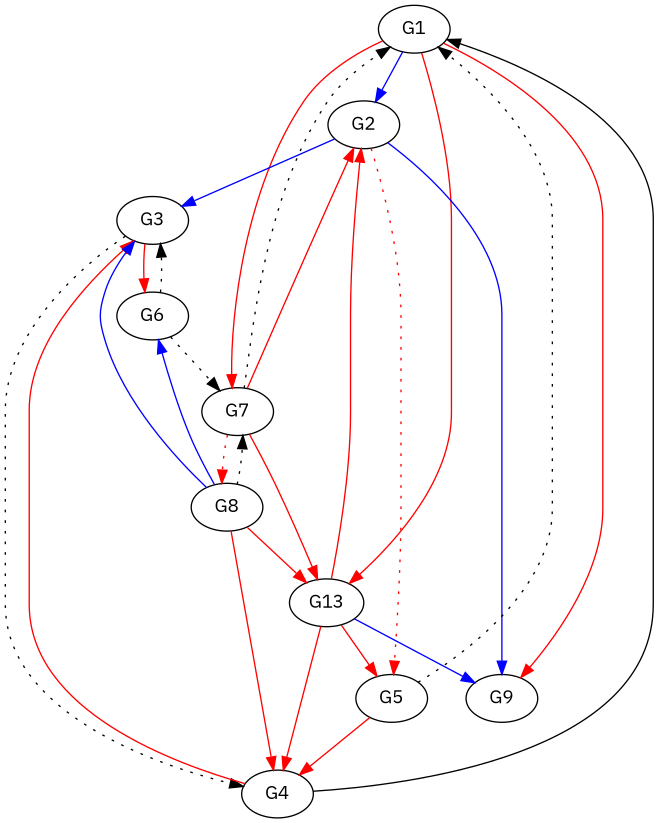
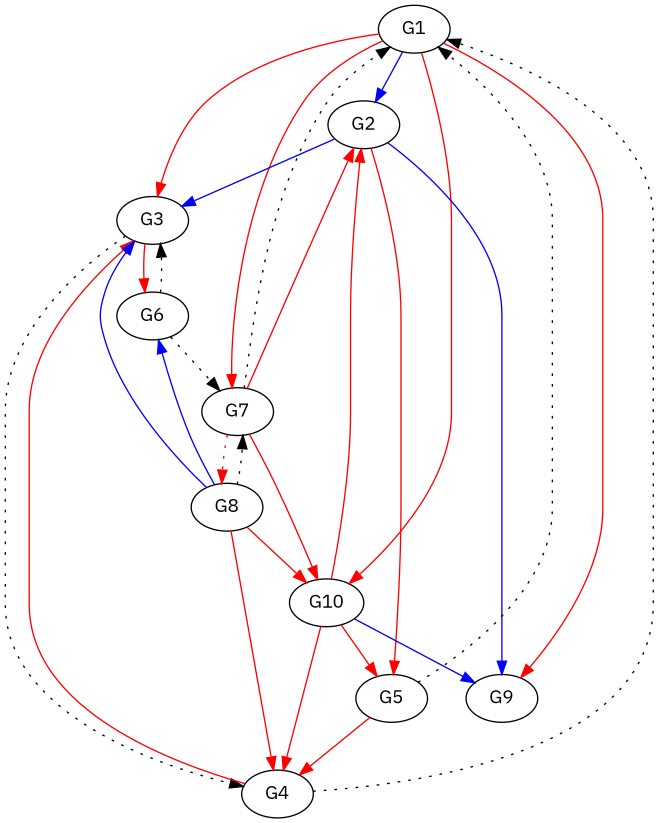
  digraph {
    fontname="IBM Plex Sans"
    node [fontname="IBM Plex Sans"]
    edge [color=red fontname="IBM Plex Sans"]
    n1 [label=G1]
    n2 [label=G2]
    n3 [label=G3]
    n4 [label=G7]
    n5 [label=G9]
-   n6 [label=G13]
+   n6 [label=G10]
    n7 [label=G5]
    n8 [label=G4]
    n9 [label=G6]
    n10 [label=G8]
    n1 -> n2 [color=blue]
+   n1 -> n3
    n1 -> n4
    n1 -> n5
    n1 -> n6
    n2 -> n3 [color=blue]
    n2 -> n5 [color=blue]
-   n2 -> n7 [style=dotted]
+   n2 -> n7
    n3 -> n8 [style=dotted color=""]
    n3 -> n9
    n4 -> n1 [style=dotted color=""]
    n4 -> n2
    n4 -> n6
    n4 -> n10 [style=dotted]
    n6 -> n2
    n6 -> n5 [color=blue]
    n6 -> n7
    n6 -> n8
    n7 -> n1 [style=dotted color=""]
    n7 -> n8
-   n8 -> n1 [style=solid color=""]
+   n8 -> n1 [style=dotted color=""]
    n8 -> n3
    n9 -> n3 [style=dotted color=""]
    n9 -> n4 [style=dotted color=""]
    n10 -> n3 [color=blue]
    n10 -> n4 [style=dotted color=""]
    n10 -> n6
    n10 -> n8
    n10 -> n9 [color=blue]
  }
